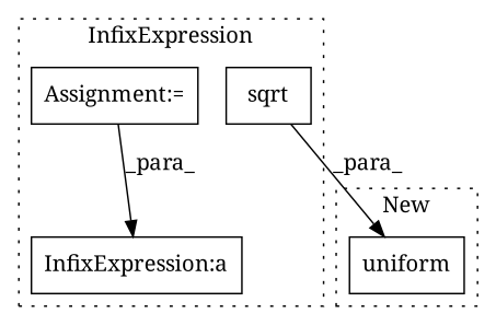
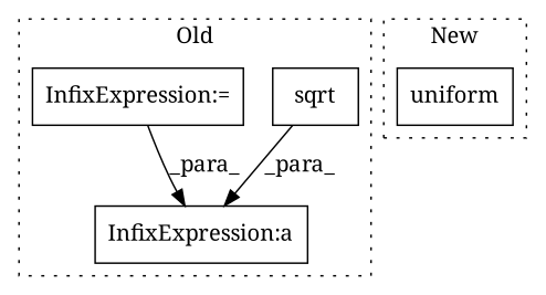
  digraph {
    fontname="Noto Serif"
    node [a=32 fontname="Noto Serif" shape=box]
    edge [fontname="Noto Serif"]
    n1 [l="5,1" label=sqrt s="670,691"]
    n2 [a=27 l=3 label="InfixExpression:a" s=662]
-   n3 [a=7 l=1 label="Assignment:=" s=657]
+   n3 [a=7 l=1 label="InfixExpression:=" s=657]
    n4 [l="8,1" label=uniform s="700,734"]
    subgraph cluster_1 {
-     label=InfixExpression
+     label=Old
      style=dotted
      n1
      n2
      n3
    }
    subgraph cluster_2 {
      label=New
      style=dotted
      n4
    }
-   n1 -> n4 [label=_para_]
+   n1 -> n2 [label=_para_]
    n3 -> n2 [label=_para_]
  }
